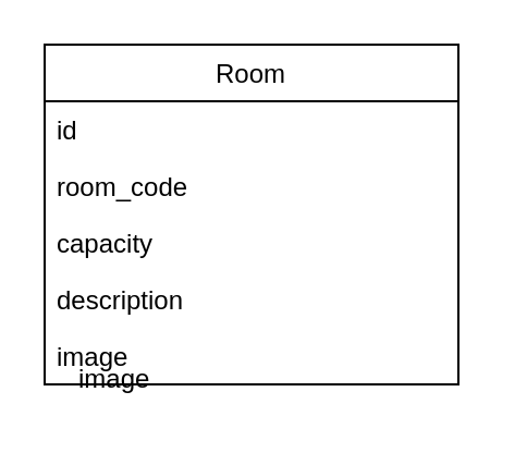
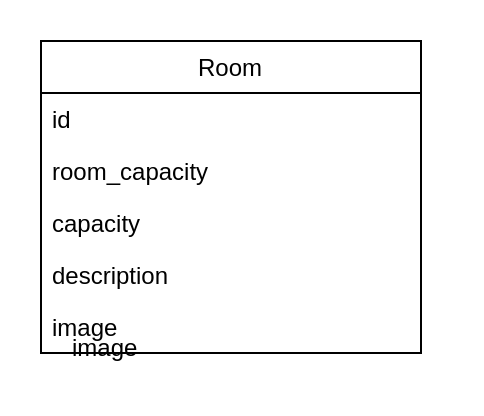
  <mxCell id="0" />
  <mxCell id="1" parent="0" />
  <mxCell id="2" value="Room" style="swimlane;fontStyle=0;childLayout=stackLayout;horizontal=1;startSize=26;fillColor=none;horizontalStack=0;resizeParent=1;resizeParentMax=0;resizeLast=0;collapsible=1;marginBottom=0;" vertex="1" parent="1"><mxGeometry x="20" y="20" width="190" height="156" as="geometry" /></mxCell>
  <mxCell id="3" value="id" style="text;strokeColor=none;fillColor=none;align=left;verticalAlign=top;spacingLeft=4;spacingRight=4;overflow=hidden;rotatable=0;points=[[0,0.5],[1,0.5]];portConstraint=eastwest;" vertex="1" parent="2"><mxGeometry y="26" width="190" height="26" as="geometry" /></mxCell>
- <mxCell id="4" value="room_code" style="text;strokeColor=none;fillColor=none;align=left;verticalAlign=top;spacingLeft=4;spacingRight=4;overflow=hidden;rotatable=0;points=[[0,0.5],[1,0.5]];portConstraint=eastwest;" vertex="1" parent="2"><mxGeometry y="52" width="190" height="26" as="geometry" /></mxCell>
+ <mxCell id="4" value="room_capacity" style="text;strokeColor=none;fillColor=none;align=left;verticalAlign=top;spacingLeft=4;spacingRight=4;overflow=hidden;rotatable=0;points=[[0,0.5],[1,0.5]];portConstraint=eastwest;" vertex="1" parent="2"><mxGeometry y="52" width="190" height="26" as="geometry" /></mxCell>
  <mxCell id="5" value="capacity&#10;" style="text;strokeColor=none;fillColor=none;align=left;verticalAlign=top;spacingLeft=4;spacingRight=4;overflow=hidden;rotatable=0;points=[[0,0.5],[1,0.5]];portConstraint=eastwest;" vertex="1" parent="2"><mxGeometry y="78" width="190" height="26" as="geometry" /></mxCell>
  <mxCell id="6" value="description" style="text;strokeColor=none;fillColor=none;align=left;verticalAlign=top;spacingLeft=4;spacingRight=4;overflow=hidden;rotatable=0;points=[[0,0.5],[1,0.5]];portConstraint=eastwest;" vertex="1" parent="2"><mxGeometry y="104" width="190" height="26" as="geometry" /></mxCell>
  <mxCell id="7" value="image" style="text;strokeColor=none;fillColor=none;align=left;verticalAlign=top;spacingLeft=4;spacingRight=4;overflow=hidden;rotatable=0;points=[[0,0.5],[1,0.5]];portConstraint=eastwest;" vertex="1" parent="2"><mxGeometry y="130" width="190" height="26" as="geometry" /></mxCell>
  <mxCell id="8" value="image" style="text;strokeColor=none;fillColor=none;align=left;verticalAlign=top;spacingLeft=4;spacingRight=4;overflow=hidden;rotatable=0;points=[[0,0.5],[1,0.5]];portConstraint=eastwest;" vertex="1" parent="1"><mxGeometry x="30" y="160" width="190" height="26" as="geometry" /></mxCell>
